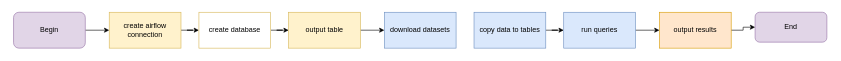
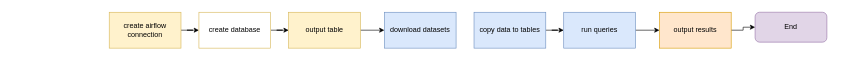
  <mxCell id="0" />
  <mxCell id="1" parent="0" />
- <mxCell id="2" value="" style="edgeStyle=orthogonalEdgeStyle;rounded=0;orthogonalLoop=1;jettySize=auto;html=1;" edge="1" parent="1" source="3" target="6"><mxGeometry relative="1" as="geometry" /></mxCell>
- <mxCell id="3" value="Begin" style="rounded=1;whiteSpace=wrap;html=1;fillColor=#e1d5e7;strokeColor=#9673a6;" vertex="1" parent="1"><mxGeometry x="20" y="20" width="120" height="60" as="geometry" /></mxCell>
  <mxCell id="4" value="End" style="rounded=1;whiteSpace=wrap;html=1;fillColor=#e1d5e7;strokeColor=#9673a6;" vertex="1" parent="1"><mxGeometry x="1260" y="20" width="120" height="50" as="geometry" /></mxCell>
  <mxCell id="5" value="" style="edgeStyle=orthogonalEdgeStyle;rounded=0;orthogonalLoop=1;jettySize=auto;html=1;" edge="1" parent="1" source="6" target="8"><mxGeometry relative="1" as="geometry" /></mxCell>
  <mxCell id="6" value="create airflow connection" style="rounded=0;whiteSpace=wrap;html=1;fillColor=#fff2cc;strokeColor=#d6b656;" vertex="1" parent="1"><mxGeometry x="180" y="20" width="120" height="60" as="geometry" /></mxCell>
  <mxCell id="7" value="" style="edgeStyle=orthogonalEdgeStyle;rounded=0;orthogonalLoop=1;jettySize=auto;html=1;" edge="1" parent="1" source="8" target="11"><mxGeometry relative="1" as="geometry" /></mxCell>
  <mxCell id="8" value="create database" style="rounded=0;whiteSpace=wrap;html=1;fillColor=#ffffff;strokeColor=#d6b656;" vertex="1" parent="1"><mxGeometry x="330" y="20" width="120" height="60" as="geometry" /></mxCell>
  <mxCell id="9" value="download datasets" style="rounded=0;whiteSpace=wrap;html=1;fillColor=#dae8fc;strokeColor=#6c8ebf;" vertex="1" parent="1"><mxGeometry x="640" y="20" width="120" height="60" as="geometry" /></mxCell>
  <mxCell id="10" value="" style="edgeStyle=orthogonalEdgeStyle;rounded=0;orthogonalLoop=1;jettySize=auto;html=1;" edge="1" parent="1" source="11" target="9"><mxGeometry relative="1" as="geometry" /></mxCell>
  <mxCell id="11" value="output table" style="rounded=0;whiteSpace=wrap;html=1;fillColor=#fff2cc;strokeColor=#d6b656;" vertex="1" parent="1"><mxGeometry x="480" y="20" width="120" height="60" as="geometry" /></mxCell>
  <mxCell id="12" value="" style="edgeStyle=orthogonalEdgeStyle;rounded=0;orthogonalLoop=1;jettySize=auto;html=1;" edge="1" parent="1" source="13" target="15"><mxGeometry relative="1" as="geometry" /></mxCell>
  <mxCell id="13" value="copy data to tables" style="rounded=0;whiteSpace=wrap;html=1;fillColor=#dae8fc;strokeColor=#6c8ebf;" vertex="1" parent="1"><mxGeometry x="790" y="20" width="120" height="60" as="geometry" /></mxCell>
  <mxCell id="14" value="" style="edgeStyle=orthogonalEdgeStyle;rounded=0;orthogonalLoop=1;jettySize=auto;html=1;" edge="1" parent="1" source="15" target="17"><mxGeometry relative="1" as="geometry" /></mxCell>
  <mxCell id="15" value="run queries" style="rounded=0;whiteSpace=wrap;html=1;fillColor=#dae8fc;strokeColor=#6c8ebf;" vertex="1" parent="1"><mxGeometry x="940" y="20" width="120" height="60" as="geometry" /></mxCell>
  <mxCell id="16" value="" style="edgeStyle=orthogonalEdgeStyle;rounded=0;orthogonalLoop=1;jettySize=auto;html=1;" edge="1" parent="1" source="17" target="4"><mxGeometry relative="1" as="geometry" /></mxCell>
  <mxCell id="17" value="output results" style="rounded=0;whiteSpace=wrap;html=1;fillColor=#ffe6cc;strokeColor=#d79b00;" vertex="1" parent="1"><mxGeometry x="1100" y="20" width="120" height="60" as="geometry" /></mxCell>
